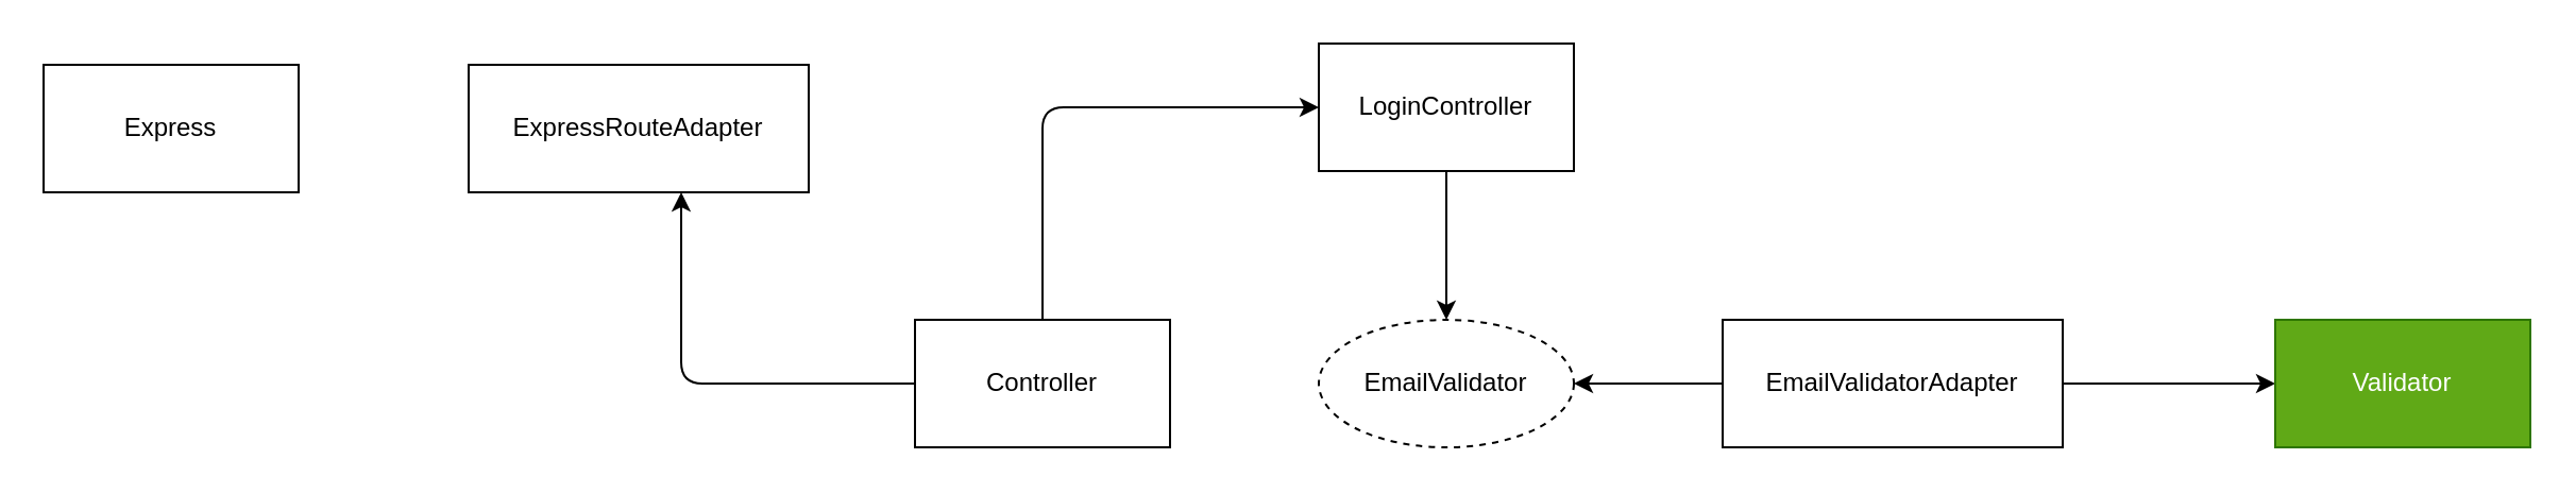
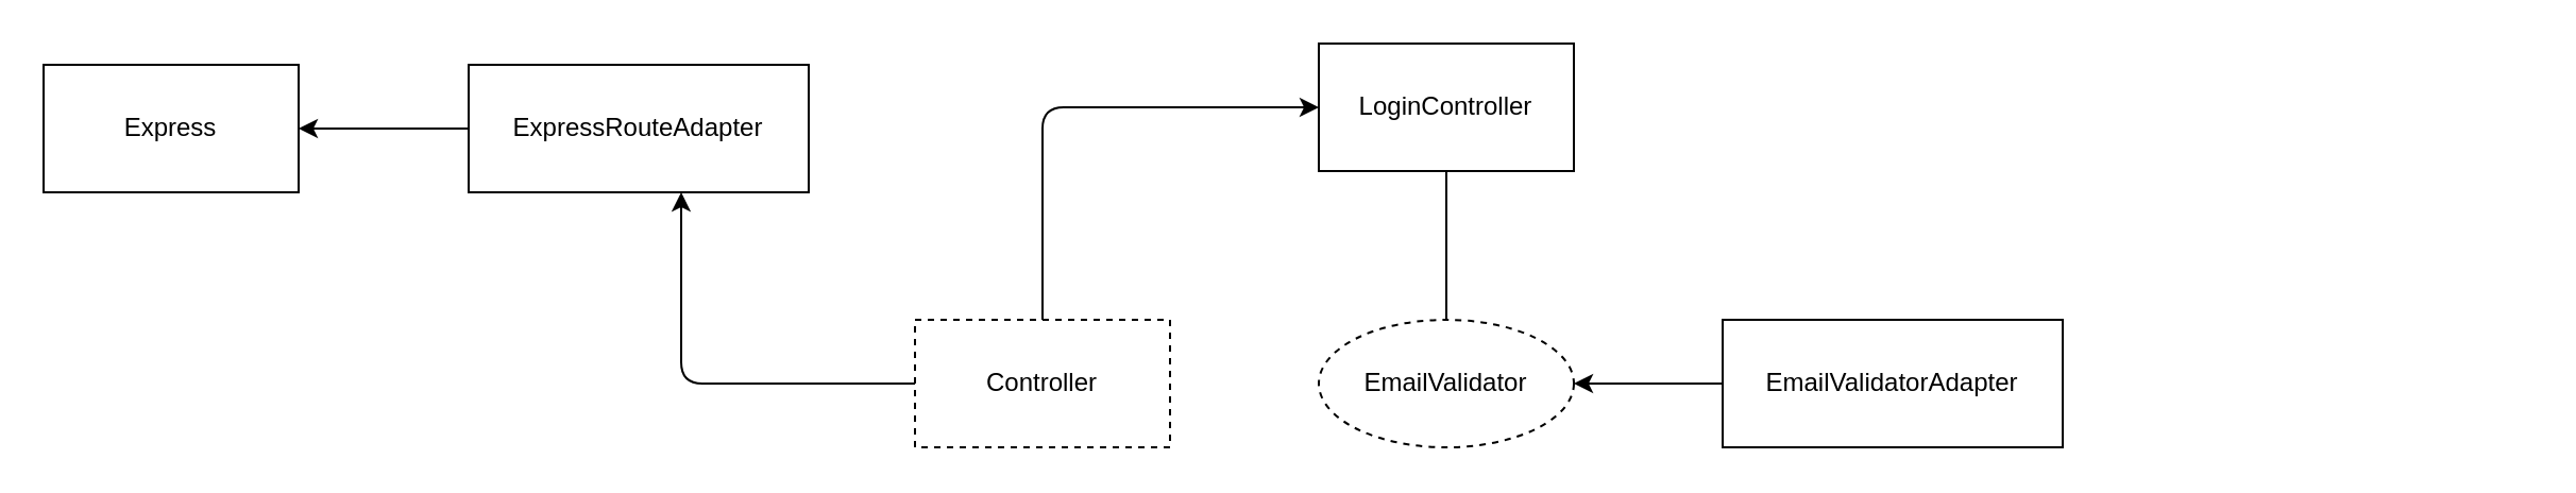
  <mxCell id="0" />
  <mxCell id="1" parent="0" />
+ <mxCell id="2" value="" style="edgeStyle=none;html=1;startArrow=classic;startFill=1;endArrow=none;endFill=0;" edge="1" parent="1" source="3" target="5"><mxGeometry relative="1" as="geometry" /></mxCell>
  <mxCell id="3" value="Express" style="rounded=0;whiteSpace=wrap;html=1;" vertex="1" parent="1"><mxGeometry x="20" y="30" width="120" height="60" as="geometry" /></mxCell>
  <mxCell id="4" value="" style="edgeStyle=orthogonalEdgeStyle;html=1;startArrow=classic;startFill=1;endArrow=none;endFill=0;" edge="1" parent="1" source="5" target="6"><mxGeometry relative="1" as="geometry"><Array as="points"><mxPoint x="320" y="180" /></Array></mxGeometry></mxCell>
  <mxCell id="5" value="ExpressRouteAdapter" style="whiteSpace=wrap;html=1;rounded=0;" vertex="1" parent="1"><mxGeometry x="220" y="30" width="160" height="60" as="geometry" /></mxCell>
- <mxCell id="6" value="Controller" style="whiteSpace=wrap;html=1;rounded=0;dashed=0;" vertex="1" parent="1"><mxGeometry x="430" y="150" width="120" height="60" as="geometry" /></mxCell>
+ <mxCell id="6" value="Controller" style="whiteSpace=wrap;html=1;rounded=0;dashed=1;" vertex="1" parent="1"><mxGeometry x="430" y="150" width="120" height="60" as="geometry" /></mxCell>
  <mxCell id="7" style="edgeStyle=orthogonalEdgeStyle;sketch=0;html=1;entryX=0.5;entryY=0;entryDx=0;entryDy=0;startArrow=classic;startFill=1;endArrow=none;endFill=0;" edge="1" parent="1" source="9" target="6"><mxGeometry relative="1" as="geometry" /></mxCell>
- <mxCell id="8" value="" style="edgeStyle=orthogonalEdgeStyle;sketch=0;html=1;startArrow=none;startFill=0;endArrow=classic;endFill=1;" edge="1" parent="1" source="9" target="10"><mxGeometry relative="1" as="geometry" /></mxCell>
+ <mxCell id="8" value="" style="edgeStyle=orthogonalEdgeStyle;sketch=0;html=1;startArrow=none;startFill=0;endArrow=none;endFill=1;" edge="1" parent="1" source="9" target="10"><mxGeometry relative="1" as="geometry" /></mxCell>
  <mxCell id="9" value="LoginController" style="whiteSpace=wrap;html=1;" vertex="1" parent="1"><mxGeometry x="620" y="20" width="120" height="60" as="geometry" /></mxCell>
  <mxCell id="10" value="EmailValidator" style="ellipse;whiteSpace=wrap;html=1;dashed=1;" vertex="1" parent="1"><mxGeometry x="620" y="150" width="120" height="60" as="geometry" /></mxCell>
  <mxCell id="11" style="edgeStyle=orthogonalEdgeStyle;sketch=0;html=1;entryX=1;entryY=0.5;entryDx=0;entryDy=0;startArrow=none;startFill=0;endArrow=classic;endFill=1;" edge="1" parent="1" source="13" target="10"><mxGeometry relative="1" as="geometry" /></mxCell>
- <mxCell id="12" value="" style="edgeStyle=orthogonalEdgeStyle;sketch=0;html=1;startArrow=none;startFill=0;endArrow=classic;endFill=1;" edge="1" parent="1" source="13" target="14"><mxGeometry relative="1" as="geometry" /></mxCell>
  <mxCell id="13" value="EmailValidatorAdapter" style="whiteSpace=wrap;html=1;" vertex="1" parent="1"><mxGeometry x="810" y="150" width="160" height="60" as="geometry" /></mxCell>
- <mxCell id="14" value="Validator" style="whiteSpace=wrap;html=1;fillColor=#60a917;strokeColor=#2D7600;fontColor=#ffffff;" vertex="1" parent="1"><mxGeometry x="1070" y="150" width="120" height="60" as="geometry" /></mxCell>
